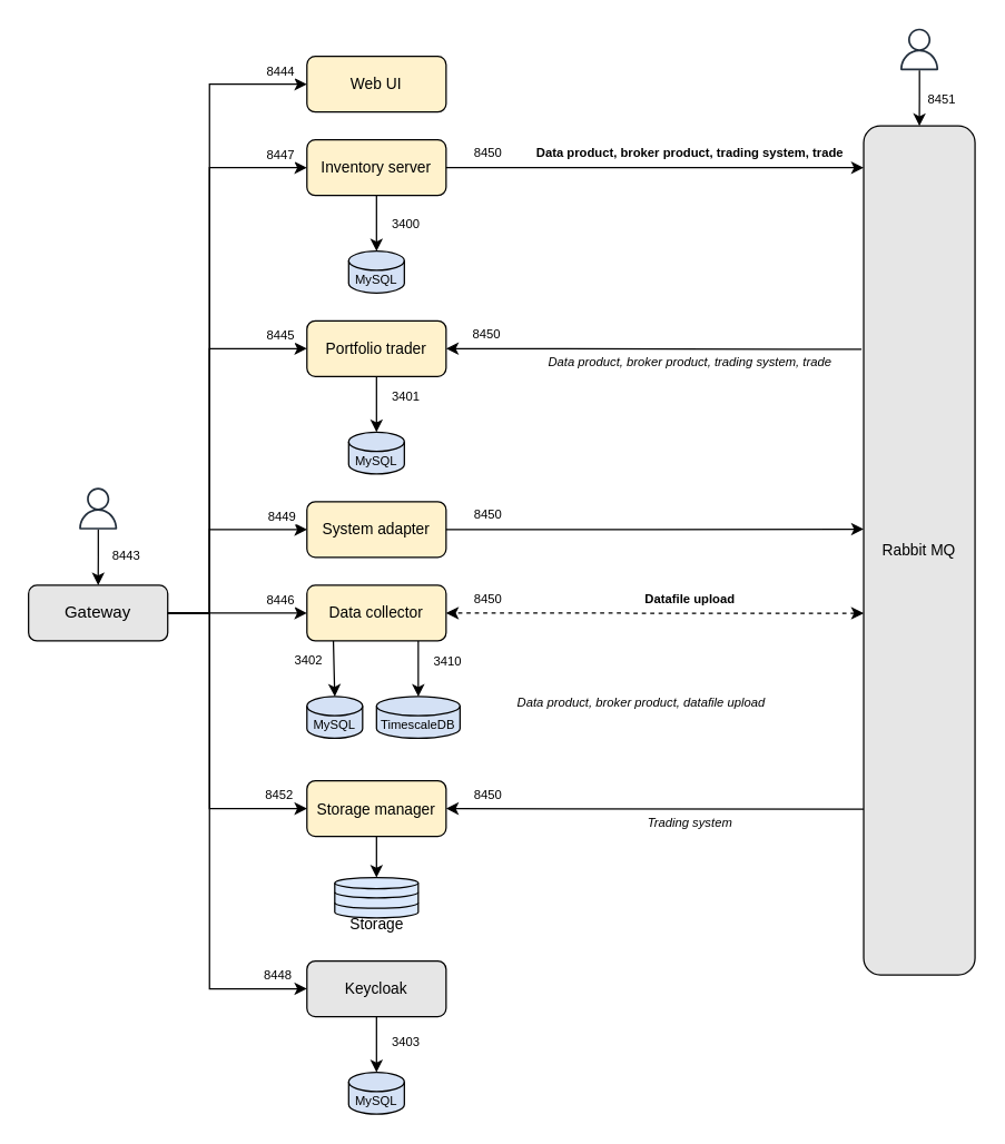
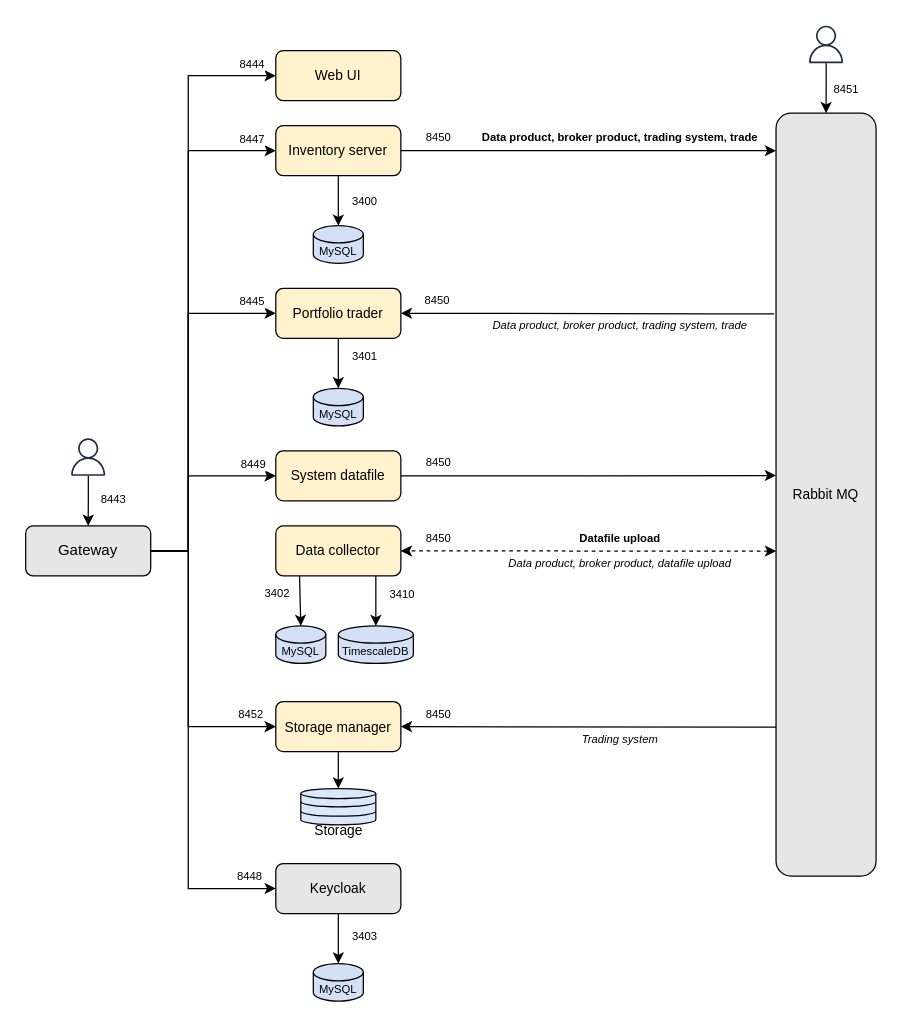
  <mxCell id="0" />
  <mxCell id="1" parent="0" />
  <mxCell id="2" style="edgeStyle=orthogonalEdgeStyle;rounded=0;orthogonalLoop=1;jettySize=auto;html=1;exitX=1;exitY=0.5;exitDx=0;exitDy=0;entryX=0;entryY=0.5;entryDx=0;entryDy=0;" parent="1" source="13" target="14" edge="1"><mxGeometry relative="1" as="geometry"><mxPoint x="190" y="20" as="targetPoint" /><Array as="points"><mxPoint x="150" y="440" /><mxPoint x="150" y="60" /></Array></mxGeometry></mxCell>
  <mxCell id="3" value="8444" style="edgeLabel;html=1;align=center;verticalAlign=middle;resizable=0;points=[];fontSize=9;" parent="2" vertex="1" connectable="0"><mxGeometry x="0.695" y="-2" relative="1" as="geometry"><mxPoint x="48" y="-13" as="offset" /></mxGeometry></mxCell>
  <mxCell id="4" style="edgeStyle=orthogonalEdgeStyle;rounded=0;orthogonalLoop=1;jettySize=auto;html=1;entryX=0;entryY=0.5;entryDx=0;entryDy=0;exitX=1;exitY=0.5;exitDx=0;exitDy=0;" parent="1" source="13" target="15" edge="1"><mxGeometry relative="1" as="geometry"><Array as="points"><mxPoint x="150" y="440" /><mxPoint x="150" y="120" /></Array></mxGeometry></mxCell>
  <mxCell id="5" value="8447" style="edgeLabel;html=1;align=center;verticalAlign=middle;resizable=0;points=[];fontSize=9;" parent="4" vertex="1" connectable="0"><mxGeometry x="0.618" y="2" relative="1" as="geometry"><mxPoint x="52" y="-20" as="offset" /></mxGeometry></mxCell>
- <mxCell id="6" style="edgeStyle=orthogonalEdgeStyle;rounded=0;orthogonalLoop=1;jettySize=auto;html=1;entryX=0;entryY=0.5;entryDx=0;entryDy=0;exitX=1;exitY=0.5;exitDx=0;exitDy=0;" parent="1" source="13" target="16" edge="1"><mxGeometry relative="1" as="geometry" /></mxCell>
- <mxCell id="7" value="8446" style="edgeLabel;html=1;align=center;verticalAlign=middle;resizable=0;points=[];fontSize=9;" parent="6" vertex="1" connectable="0"><mxGeometry x="0.538" y="-1" relative="1" as="geometry"><mxPoint x="93" y="-11" as="offset" /></mxGeometry></mxCell>
- <mxCell id="8" value="8446" style="edgeLabel;html=1;align=center;verticalAlign=middle;resizable=0;points=[];fontSize=9;" parent="6" vertex="1" connectable="0"><mxGeometry x="0.14" relative="1" as="geometry"><mxPoint x="23" y="-10" as="offset" /></mxGeometry></mxCell>
  <mxCell id="9" style="edgeStyle=orthogonalEdgeStyle;rounded=0;orthogonalLoop=1;jettySize=auto;html=1;entryX=0;entryY=0.5;entryDx=0;entryDy=0;" parent="1" target="18" edge="1"><mxGeometry relative="1" as="geometry"><mxPoint x="120" y="440" as="sourcePoint" /><Array as="points"><mxPoint x="150" y="440" /><mxPoint x="150" y="380" /></Array></mxGeometry></mxCell>
  <mxCell id="10" value="8449" style="edgeLabel;html=1;align=center;verticalAlign=middle;resizable=0;points=[];fontSize=9;" parent="9" vertex="1" connectable="0"><mxGeometry x="0.582" y="-3" relative="1" as="geometry"><mxPoint x="14" y="-13" as="offset" /></mxGeometry></mxCell>
  <mxCell id="11" style="edgeStyle=orthogonalEdgeStyle;rounded=0;orthogonalLoop=1;jettySize=auto;html=1;entryX=0;entryY=0.5;entryDx=0;entryDy=0;exitX=1;exitY=0.5;exitDx=0;exitDy=0;" parent="1" source="13" target="19" edge="1"><mxGeometry relative="1" as="geometry"><Array as="points"><mxPoint x="150" y="440" /><mxPoint x="150" y="710" /></Array></mxGeometry></mxCell>
  <mxCell id="12" value="8448" style="edgeLabel;html=1;align=center;verticalAlign=middle;resizable=0;points=[];fontSize=9;" parent="11" vertex="1" connectable="0"><mxGeometry x="0.667" relative="1" as="geometry"><mxPoint x="40" y="-10" as="offset" /></mxGeometry></mxCell>
  <mxCell id="13" value="Gateway" style="rounded=1;whiteSpace=wrap;html=1;fillColor=#e6e6e6;" parent="1" vertex="1"><mxGeometry x="20" y="420" width="100" height="40" as="geometry" /></mxCell>
  <mxCell id="14" value="Web UI" style="rounded=1;whiteSpace=wrap;html=1;fontSize=11;fillColor=#FFF2CC;" parent="1" vertex="1"><mxGeometry x="220" y="40" width="100" height="40" as="geometry" /></mxCell>
  <mxCell id="15" value="Inventory server" style="rounded=1;whiteSpace=wrap;html=1;fontSize=11;fillColor=#FFF2CC;" parent="1" vertex="1"><mxGeometry x="220" y="100" width="100" height="40" as="geometry" /></mxCell>
  <mxCell id="16" value="Data collector" style="rounded=1;whiteSpace=wrap;html=1;fontSize=11;fillColor=#FFF2CC;" parent="1" vertex="1"><mxGeometry x="220" y="420" width="100" height="40" as="geometry" /></mxCell>
  <mxCell id="17" value="Portfolio trader" style="rounded=1;whiteSpace=wrap;html=1;fontSize=11;fillColor=#FFF2CC;" parent="1" vertex="1"><mxGeometry x="220" y="230" width="100" height="40" as="geometry" /></mxCell>
- <mxCell id="18" value="System adapter" style="rounded=1;whiteSpace=wrap;html=1;fontSize=11;fillColor=#FFF2CC;" parent="1" vertex="1"><mxGeometry x="220" y="360" width="100" height="40" as="geometry" /></mxCell>
+ <mxCell id="18" value="System datafile" style="rounded=1;whiteSpace=wrap;html=1;fontSize=11;fillColor=#FFF2CC;" parent="1" vertex="1"><mxGeometry x="220" y="360" width="100" height="40" as="geometry" /></mxCell>
  <mxCell id="19" value="Keycloak" style="rounded=1;whiteSpace=wrap;html=1;fontSize=11;fillColor=#E6E6E6;" parent="1" vertex="1"><mxGeometry x="220" y="690" width="100" height="40" as="geometry" /></mxCell>
  <mxCell id="20" style="edgeStyle=orthogonalEdgeStyle;rounded=0;orthogonalLoop=1;jettySize=auto;html=1;entryX=0;entryY=0.5;entryDx=0;entryDy=0;exitX=1;exitY=0.5;exitDx=0;exitDy=0;" parent="1" source="13" target="17" edge="1"><mxGeometry relative="1" as="geometry"><Array as="points"><mxPoint x="150" y="440" /><mxPoint x="150" y="250" /></Array></mxGeometry></mxCell>
  <mxCell id="21" value="8445" style="edgeLabel;html=1;align=center;verticalAlign=middle;resizable=0;points=[];fontSize=9;" parent="20" vertex="1" connectable="0"><mxGeometry x="0.531" y="1" relative="1" as="geometry"><mxPoint x="48" y="-9" as="offset" /></mxGeometry></mxCell>
  <mxCell id="22" value="MySQL" style="shape=cylinder3;whiteSpace=wrap;html=1;boundedLbl=1;backgroundOutline=1;size=6.9;fontSize=9;fillColor=#D4E1F5;" parent="1" vertex="1"><mxGeometry x="250" y="180" width="40" height="30" as="geometry" /></mxCell>
  <mxCell id="23" value="MySQL" style="shape=cylinder3;whiteSpace=wrap;html=1;boundedLbl=1;backgroundOutline=1;size=6.9;fontSize=9;fillColor=#D4E1F5;" parent="1" vertex="1"><mxGeometry x="220" y="500" width="40" height="30" as="geometry" /></mxCell>
  <mxCell id="24" value="MySQL" style="shape=cylinder3;whiteSpace=wrap;html=1;boundedLbl=1;backgroundOutline=1;size=6.9;fontSize=9;fillColor=#D4E1F5;" parent="1" vertex="1"><mxGeometry x="250" y="310" width="40" height="30" as="geometry" /></mxCell>
  <mxCell id="25" value="MySQL" style="shape=cylinder3;whiteSpace=wrap;html=1;boundedLbl=1;backgroundOutline=1;size=6.9;fontSize=9;fillColor=#D4E1F5;" parent="1" vertex="1"><mxGeometry x="250" y="770" width="40" height="30" as="geometry" /></mxCell>
  <mxCell id="26" style="edgeStyle=orthogonalEdgeStyle;rounded=0;orthogonalLoop=1;jettySize=auto;html=1;entryX=0.5;entryY=0;entryDx=0;entryDy=0;entryPerimeter=0;" parent="1" source="19" target="25" edge="1"><mxGeometry relative="1" as="geometry" /></mxCell>
  <mxCell id="27" value="3403" style="edgeLabel;html=1;align=center;verticalAlign=middle;resizable=0;points=[];fontSize=9;" parent="26" vertex="1" connectable="0"><mxGeometry x="-0.12" y="2" relative="1" as="geometry"><mxPoint x="18" as="offset" /></mxGeometry></mxCell>
  <mxCell id="28" style="edgeStyle=orthogonalEdgeStyle;rounded=0;orthogonalLoop=1;jettySize=auto;html=1;entryX=0.5;entryY=0;entryDx=0;entryDy=0;entryPerimeter=0;" parent="1" source="17" target="24" edge="1"><mxGeometry relative="1" as="geometry" /></mxCell>
  <mxCell id="29" value="3401" style="edgeLabel;html=1;align=center;verticalAlign=middle;resizable=0;points=[];fontSize=9;" parent="28" vertex="1" connectable="0"><mxGeometry x="0.08" y="1" relative="1" as="geometry"><mxPoint x="19" y="-8" as="offset" /></mxGeometry></mxCell>
  <mxCell id="30" style="rounded=0;orthogonalLoop=1;jettySize=auto;html=1;entryX=0.5;entryY=0;entryDx=0;entryDy=0;entryPerimeter=0;edgeStyle=orthogonalEdgeStyle;" parent="1" target="23" edge="1"><mxGeometry relative="1" as="geometry"><mxPoint x="239" y="460" as="sourcePoint" /><mxPoint x="210" y="480" as="targetPoint" /></mxGeometry></mxCell>
  <mxCell id="31" value="3402" style="edgeLabel;html=1;align=center;verticalAlign=middle;resizable=0;points=[];fontSize=9;" parent="30" vertex="1" connectable="0"><mxGeometry x="0.14" y="-1" relative="1" as="geometry"><mxPoint x="-19" y="-9" as="offset" /></mxGeometry></mxCell>
  <mxCell id="32" style="edgeStyle=orthogonalEdgeStyle;rounded=0;orthogonalLoop=1;jettySize=auto;html=1;entryX=0.5;entryY=0;entryDx=0;entryDy=0;entryPerimeter=0;" parent="1" source="15" target="22" edge="1"><mxGeometry relative="1" as="geometry"><mxPoint x="370" y="120" as="targetPoint" /></mxGeometry></mxCell>
  <mxCell id="33" value="3400" style="edgeLabel;html=1;align=center;verticalAlign=middle;resizable=0;points=[];fontSize=9;" parent="32" vertex="1" connectable="0"><mxGeometry relative="1" as="geometry"><mxPoint x="20" as="offset" /></mxGeometry></mxCell>
  <mxCell id="34" style="edgeStyle=orthogonalEdgeStyle;rounded=0;orthogonalLoop=1;jettySize=auto;html=1;entryX=0.5;entryY=0;entryDx=0;entryDy=0;" parent="1" source="36" target="13" edge="1"><mxGeometry relative="1" as="geometry" /></mxCell>
  <mxCell id="35" value="8443" style="edgeLabel;html=1;align=center;verticalAlign=middle;resizable=0;points=[];fontSize=9;" parent="34" vertex="1" connectable="0"><mxGeometry x="-0.01" y="4" relative="1" as="geometry"><mxPoint x="15" y="-1" as="offset" /></mxGeometry></mxCell>
  <mxCell id="36" value="" style="sketch=0;outlineConnect=0;fontColor=#232F3E;gradientColor=none;fillColor=#232F3D;strokeColor=none;dashed=0;verticalLabelPosition=bottom;verticalAlign=top;align=center;html=1;fontSize=12;fontStyle=0;aspect=fixed;pointerEvents=1;shape=mxgraph.aws4.user;" parent="1" vertex="1"><mxGeometry x="55" y="350" width="30" height="30" as="geometry" /></mxCell>
  <mxCell id="37" value="TimescaleDB" style="shape=cylinder3;whiteSpace=wrap;html=1;boundedLbl=1;backgroundOutline=1;size=6.9;fontSize=9;fillColor=#D4E1F5;" parent="1" vertex="1"><mxGeometry x="270" y="500" width="60" height="30" as="geometry" /></mxCell>
  <mxCell id="38" style="rounded=0;orthogonalLoop=1;jettySize=auto;html=1;edgeStyle=orthogonalEdgeStyle;entryX=0.5;entryY=0;entryDx=0;entryDy=0;entryPerimeter=0;" parent="1" source="16" target="37" edge="1"><mxGeometry relative="1" as="geometry"><Array as="points"><mxPoint x="300" y="470" /><mxPoint x="300" y="470" /></Array><mxPoint x="380" y="480" as="sourcePoint" /><mxPoint x="430" y="550" as="targetPoint" /></mxGeometry></mxCell>
  <mxCell id="39" value="3410" style="edgeLabel;html=1;align=center;verticalAlign=middle;resizable=0;points=[];fontSize=9;" parent="38" vertex="1" connectable="0"><mxGeometry x="0.046" relative="1" as="geometry"><mxPoint x="20" y="-7" as="offset" /></mxGeometry></mxCell>
  <mxCell id="40" value="Rabbit MQ" style="rounded=1;whiteSpace=wrap;html=1;fontSize=11;fillColor=#E6E6E6;" parent="1" vertex="1"><mxGeometry x="620" y="90" width="80" height="610" as="geometry" /></mxCell>
  <mxCell id="41" value="8450" style="edgeStyle=orthogonalEdgeStyle;rounded=0;orthogonalLoop=1;jettySize=auto;html=1;fontSize=9;exitX=1;exitY=0.5;exitDx=0;exitDy=0;" parent="1" source="15" edge="1"><mxGeometry x="-0.8" y="10" relative="1" as="geometry"><mxPoint x="510" y="110" as="sourcePoint" /><mxPoint x="620" y="120" as="targetPoint" /><Array as="points"><mxPoint x="620" y="120" /></Array><mxPoint as="offset" /></mxGeometry></mxCell>
  <mxCell id="42" value="8450" style="edgeStyle=orthogonalEdgeStyle;rounded=0;orthogonalLoop=1;jettySize=auto;html=1;entryX=1;entryY=0.5;entryDx=0;entryDy=0;fontSize=9;exitX=-0.019;exitY=0.263;exitDx=0;exitDy=0;exitPerimeter=0;" parent="1" source="40" target="17" edge="1"><mxGeometry x="0.802" y="-10" relative="1" as="geometry"><mxPoint x="600" y="220" as="sourcePoint" /><mxPoint x="360" y="460" as="targetPoint" /><Array as="points"><mxPoint x="570" y="250" /></Array><mxPoint as="offset" /></mxGeometry></mxCell>
  <mxCell id="43" value="8451" style="edgeLabel;html=1;align=center;verticalAlign=middle;resizable=0;points=[];fontSize=9;" parent="42" vertex="1" connectable="0"><mxGeometry relative="1" as="geometry"><mxPoint x="206" y="-180" as="offset" /></mxGeometry></mxCell>
  <mxCell id="44" value="" style="sketch=0;outlineConnect=0;fontColor=#232F3E;gradientColor=none;fillColor=#232F3D;strokeColor=none;dashed=0;verticalLabelPosition=bottom;verticalAlign=top;align=center;html=1;fontSize=12;fontStyle=0;aspect=fixed;pointerEvents=1;shape=mxgraph.aws4.user;" parent="1" vertex="1"><mxGeometry x="645" y="20" width="30" height="30" as="geometry" /></mxCell>
  <mxCell id="45" style="edgeStyle=orthogonalEdgeStyle;rounded=0;orthogonalLoop=1;jettySize=auto;html=1;entryX=0.5;entryY=0;entryDx=0;entryDy=0;" parent="1" source="44" target="40" edge="1"><mxGeometry relative="1" as="geometry"><mxPoint x="660" y="60" as="sourcePoint" /><mxPoint x="659.45" y="70" as="targetPoint" /></mxGeometry></mxCell>
  <mxCell id="46" value="" style="edgeStyle=orthogonalEdgeStyle;rounded=0;orthogonalLoop=1;jettySize=auto;html=1;" parent="1" source="47" edge="1"><mxGeometry relative="1" as="geometry"><mxPoint x="270" y="630" as="targetPoint" /></mxGeometry></mxCell>
  <mxCell id="47" value="Storage manager" style="rounded=1;whiteSpace=wrap;html=1;fontSize=11;fillColor=#FFF2CC;" parent="1" vertex="1"><mxGeometry x="220" y="560.5" width="100" height="40" as="geometry" /></mxCell>
  <mxCell id="48" style="edgeStyle=orthogonalEdgeStyle;rounded=0;orthogonalLoop=1;jettySize=auto;html=1;entryX=0;entryY=0.5;entryDx=0;entryDy=0;exitX=1;exitY=0.5;exitDx=0;exitDy=0;" parent="1" source="13" target="47" edge="1"><mxGeometry relative="1" as="geometry"><mxPoint x="500" y="230" as="sourcePoint" /><mxPoint x="560" y="320" as="targetPoint" /><Array as="points"><mxPoint x="150" y="440" /><mxPoint x="150" y="581" /></Array></mxGeometry></mxCell>
  <mxCell id="49" value="8452" style="edgeLabel;html=1;align=center;verticalAlign=middle;resizable=0;points=[];fontSize=9;" parent="48" vertex="1" connectable="0"><mxGeometry x="0.582" y="-3" relative="1" as="geometry"><mxPoint x="30" y="-13" as="offset" /></mxGeometry></mxCell>
  <mxCell id="50" value="8450" style="edgeStyle=orthogonalEdgeStyle;rounded=0;orthogonalLoop=1;jettySize=auto;html=1;entryX=1;entryY=0.5;entryDx=0;entryDy=0;fontSize=9;" parent="1" target="47" edge="1"><mxGeometry x="0.8" y="-10" relative="1" as="geometry"><mxPoint x="620" y="581" as="sourcePoint" /><mxPoint x="609.75" y="460" as="targetPoint" /><Array as="points"><mxPoint x="620" y="581" /><mxPoint x="470" y="581" /></Array><mxPoint as="offset" /></mxGeometry></mxCell>
  <mxCell id="51" value="8450" style="edgeStyle=orthogonalEdgeStyle;rounded=0;orthogonalLoop=1;jettySize=auto;html=1;fontSize=9;exitX=1;exitY=0.5;exitDx=0;exitDy=0;entryX=0;entryY=0.475;entryDx=0;entryDy=0;entryPerimeter=0;" parent="1" source="18" target="40" edge="1"><mxGeometry x="-0.8" y="10" relative="1" as="geometry"><mxPoint x="499.75" y="320" as="sourcePoint" /><mxPoint x="590" y="380" as="targetPoint" /><mxPoint as="offset" /></mxGeometry></mxCell>
  <mxCell id="52" value="8450" style="edgeStyle=orthogonalEdgeStyle;rounded=0;orthogonalLoop=1;jettySize=auto;html=1;entryX=1;entryY=0.5;entryDx=0;entryDy=0;fontSize=9;startArrow=classic;startFill=1;exitX=0;exitY=0.574;exitDx=0;exitDy=0;exitPerimeter=0;dashed=1;" parent="1" source="40" target="16" edge="1"><mxGeometry x="0.801" y="-10" relative="1" as="geometry"><mxPoint x="600" y="410" as="sourcePoint" /><mxPoint x="350" y="390" as="targetPoint" /><mxPoint as="offset" /><Array as="points" /></mxGeometry></mxCell>
  <mxCell id="53" value="&lt;font style=&quot;font-size: 11px;&quot;&gt;Storage&lt;/font&gt;" style="text;strokeColor=none;fillColor=none;html=1;fontSize=24;fontStyle=0;verticalAlign=middle;align=center;" parent="1" vertex="1"><mxGeometry x="230" y="650" width="80" height="20" as="geometry" /></mxCell>
- <mxCell id="54" value="&lt;font&gt;Data product, broker product, datafile upload&lt;/font&gt;" style="text;strokeColor=none;fillColor=none;html=1;fontSize=9;fontStyle=2;verticalAlign=middle;align=center;" parent="1" vertex="1"><mxGeometry x="345" y="495" width="230" height="20" as="geometry" /></mxCell>
+ <mxCell id="54" value="&lt;font&gt;Data product, broker product, datafile upload&lt;/font&gt;" style="text;strokeColor=none;fillColor=none;html=1;fontSize=9;fontStyle=2;verticalAlign=middle;align=center;" parent="1" vertex="1"><mxGeometry x="380" y="440" width="230" height="20" as="geometry" /></mxCell>
  <mxCell id="55" value="&lt;font&gt;Datafile upload&lt;/font&gt;" style="text;strokeColor=none;fillColor=none;html=1;fontSize=9;fontStyle=1;verticalAlign=middle;align=center;" parent="1" vertex="1"><mxGeometry x="380" y="420" width="230" height="20" as="geometry" /></mxCell>
  <mxCell id="56" value="&lt;font&gt;Data product, broker product, trading system, trade&lt;/font&gt;" style="text;strokeColor=none;fillColor=none;html=1;fontSize=9;fontStyle=1;verticalAlign=middle;align=center;" parent="1" vertex="1"><mxGeometry x="380" y="100" width="230" height="20" as="geometry" /></mxCell>
  <mxCell id="57" value="&lt;font&gt;Data product, broker product, trading system, trade&lt;/font&gt;" style="text;strokeColor=none;fillColor=none;html=1;fontSize=9;fontStyle=2;verticalAlign=middle;align=center;" parent="1" vertex="1"><mxGeometry x="380" y="250" width="230" height="20" as="geometry" /></mxCell>
  <mxCell id="58" value="&lt;font&gt;Trading system&lt;/font&gt;" style="text;strokeColor=none;fillColor=none;html=1;fontSize=9;fontStyle=2;verticalAlign=middle;align=center;" parent="1" vertex="1"><mxGeometry x="380" y="580.5" width="230" height="20" as="geometry" /></mxCell>
  <mxCell id="59" value="" style="html=1;verticalLabelPosition=bottom;align=center;labelBackgroundColor=#ffffff;verticalAlign=top;strokeWidth=1;shadow=0;dashed=0;shape=mxgraph.ios7.icons.data;fillStyle=solid;fillColor=light-dark(#dae8fc, #005a68);" vertex="1" parent="1"><mxGeometry x="240" y="630" width="60" height="29.1" as="geometry" /></mxCell>
